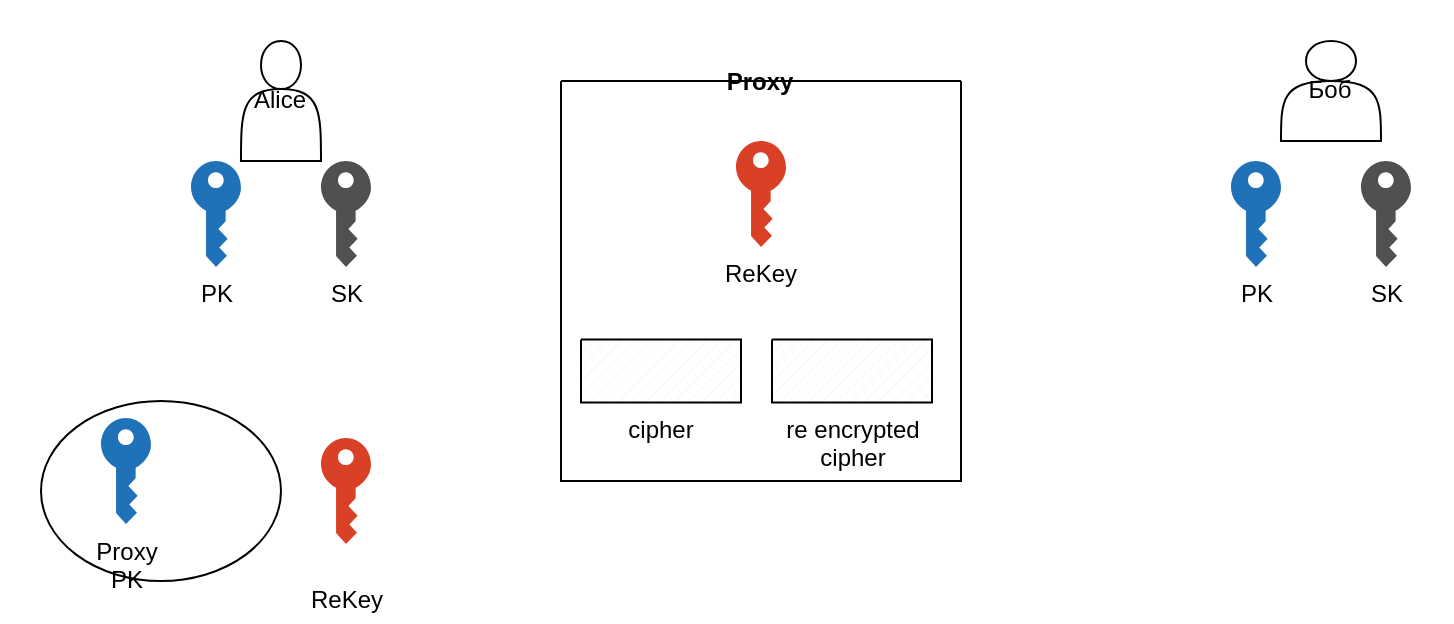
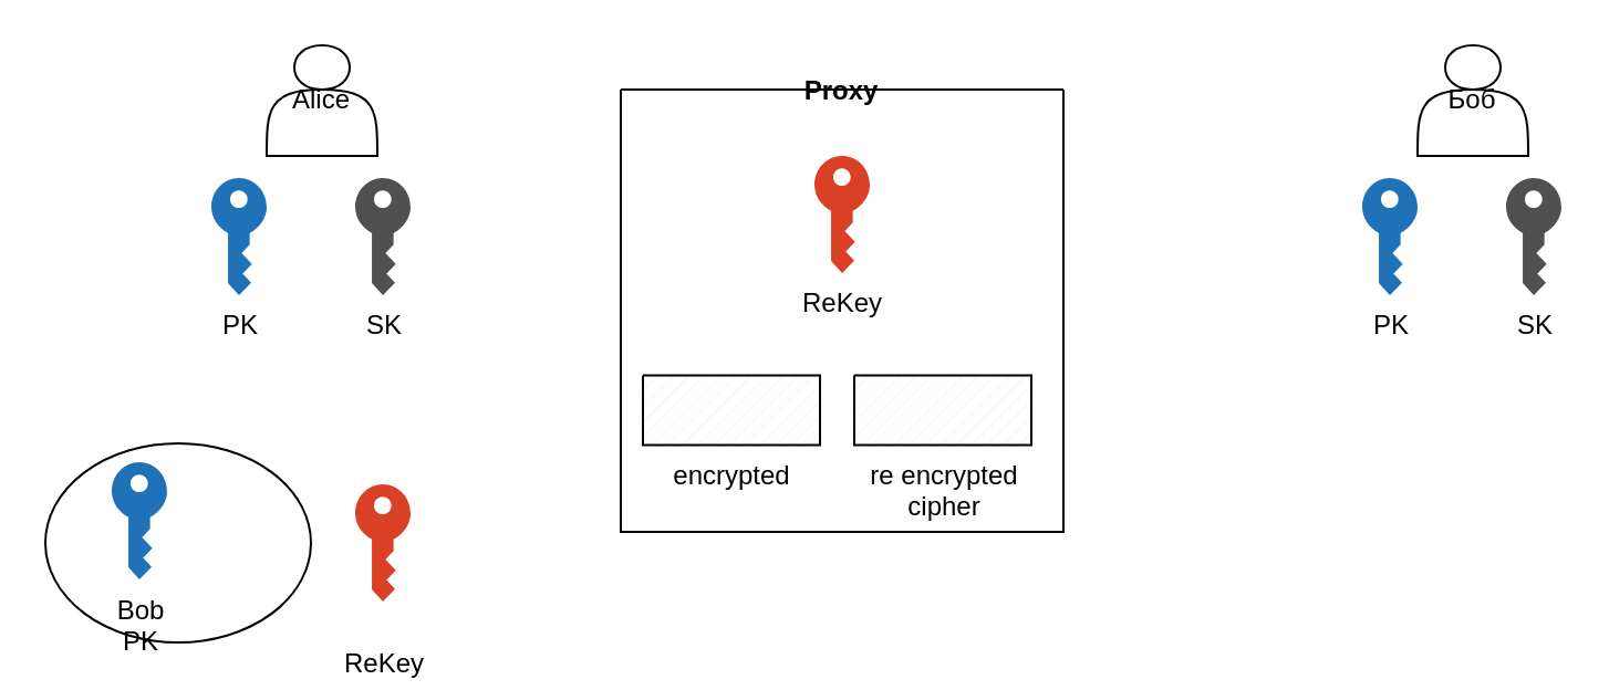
  <mxCell id="0" />
  <mxCell id="1" parent="0" />
- <mxCell id="2" value="Alice" style="shape=actor;whiteSpace=wrap;html=1;" vertex="1" parent="1"><mxGeometry x="120" y="20" width="40" height="60" as="geometry" /></mxCell>
+ <mxCell id="2" value="Alice" style="shape=actor;whiteSpace=wrap;html=1;" vertex="1" parent="1"><mxGeometry x="120" y="20" width="50" height="50" as="geometry" /></mxCell>
  <mxCell id="3" value="Боб" style="shape=actor;whiteSpace=wrap;html=1;" vertex="1" parent="1"><mxGeometry x="640" y="20" width="50" height="50" as="geometry" /></mxCell>
  <mxCell id="4" value="Proxy" style="swimlane;startSize=0;" vertex="1" parent="1"><mxGeometry x="280" y="40" width="200" height="200" as="geometry" /></mxCell>
  <mxCell id="5" value="ReKey" style="sketch=0;pointerEvents=1;shadow=0;dashed=0;html=1;strokeColor=none;labelPosition=center;verticalLabelPosition=bottom;verticalAlign=top;outlineConnect=0;align=center;shape=mxgraph.office.security.key_permissions;fillColor=#DA4026;" vertex="1" parent="4"><mxGeometry x="87.5" y="30" width="25" height="53" as="geometry" /></mxCell>
  <mxCell id="6" value="re encrypted&lt;br&gt;cipher" style="verticalLabelPosition=bottom;verticalAlign=top;html=1;shape=mxgraph.basic.patternFillRect;fillStyle=diag;step=5;fillStrokeWidth=0.2;fillStrokeColor=#dddddd;" vertex="1" parent="4"><mxGeometry x="105.5" y="129.25" width="80" height="31.5" as="geometry" /></mxCell>
- <mxCell id="7" value="cipher" style="verticalLabelPosition=bottom;verticalAlign=top;html=1;shape=mxgraph.basic.patternFillRect;fillStyle=diag;step=5;fillStrokeWidth=0.2;fillStrokeColor=#dddddd;" vertex="1" parent="4"><mxGeometry x="10" y="129.25" width="80" height="31.5" as="geometry" /></mxCell>
+ <mxCell id="7" value="encrypted" style="verticalLabelPosition=bottom;verticalAlign=top;html=1;shape=mxgraph.basic.patternFillRect;fillStyle=diag;step=5;fillStrokeWidth=0.2;fillStrokeColor=#dddddd;" vertex="1" parent="4"><mxGeometry x="10" y="129.25" width="80" height="31.5" as="geometry" /></mxCell>
  <mxCell id="8" value="SK" style="sketch=0;pointerEvents=1;shadow=0;dashed=0;html=1;strokeColor=none;fillColor=#505050;labelPosition=center;verticalLabelPosition=bottom;verticalAlign=top;outlineConnect=0;align=center;shape=mxgraph.office.security.key_permissions;" vertex="1" parent="1"><mxGeometry x="160" y="80" width="25" height="53" as="geometry" /></mxCell>
  <mxCell id="9" value="PK" style="sketch=0;pointerEvents=1;shadow=0;dashed=0;html=1;strokeColor=none;labelPosition=center;verticalLabelPosition=bottom;verticalAlign=top;outlineConnect=0;align=center;shape=mxgraph.office.security.key_permissions;fillColor=#2072B8;" vertex="1" parent="1"><mxGeometry x="95" y="80" width="25" height="53" as="geometry" /></mxCell>
  <mxCell id="10" value="SK" style="sketch=0;pointerEvents=1;shadow=0;dashed=0;html=1;strokeColor=none;fillColor=#505050;labelPosition=center;verticalLabelPosition=bottom;verticalAlign=top;outlineConnect=0;align=center;shape=mxgraph.office.security.key_permissions;" vertex="1" parent="1"><mxGeometry x="680" y="80" width="25" height="53" as="geometry" /></mxCell>
  <mxCell id="11" value="PK" style="sketch=0;pointerEvents=1;shadow=0;dashed=0;html=1;strokeColor=none;labelPosition=center;verticalLabelPosition=bottom;verticalAlign=top;outlineConnect=0;align=center;shape=mxgraph.office.security.key_permissions;fillColor=#2072B8;" vertex="1" parent="1"><mxGeometry x="615" y="80" width="25" height="53" as="geometry" /></mxCell>
- <mxCell id="12" value="Proxy&lt;br&gt;PK" style="sketch=0;pointerEvents=1;shadow=0;dashed=0;html=1;strokeColor=none;labelPosition=center;verticalLabelPosition=bottom;verticalAlign=top;outlineConnect=0;align=center;shape=mxgraph.office.security.key_permissions;fillColor=#2072B8;" vertex="1" parent="1"><mxGeometry x="50" y="208.5" width="25" height="53" as="geometry" /></mxCell>
+ <mxCell id="12" value="Bob&lt;br&gt;PK" style="sketch=0;pointerEvents=1;shadow=0;dashed=0;html=1;strokeColor=none;labelPosition=center;verticalLabelPosition=bottom;verticalAlign=top;outlineConnect=0;align=center;shape=mxgraph.office.security.key_permissions;fillColor=#2072B8;" vertex="1" parent="1"><mxGeometry x="50" y="208.5" width="25" height="53" as="geometry" /></mxCell>
  <mxCell id="13" value="&lt;br&gt;ReKey" style="sketch=0;pointerEvents=1;shadow=0;dashed=0;html=1;strokeColor=none;labelPosition=center;verticalLabelPosition=bottom;verticalAlign=top;outlineConnect=0;align=center;shape=mxgraph.office.security.key_permissions;fillColor=#DA4026;" vertex="1" parent="1"><mxGeometry x="160" y="218.5" width="25" height="53" as="geometry" /></mxCell>
  <mxCell id="14" value="" style="ellipse;whiteSpace=wrap;html=1;fillColor=none;" vertex="1" parent="1"><mxGeometry x="20" y="200" width="120" height="90" as="geometry" /></mxCell>
